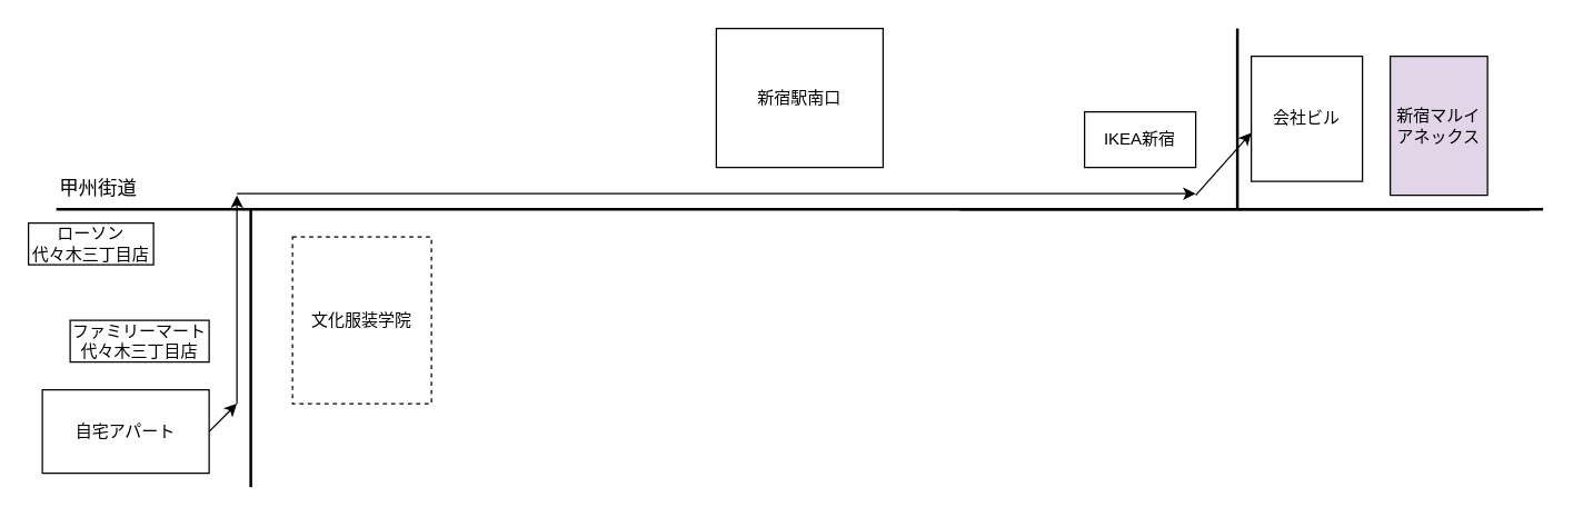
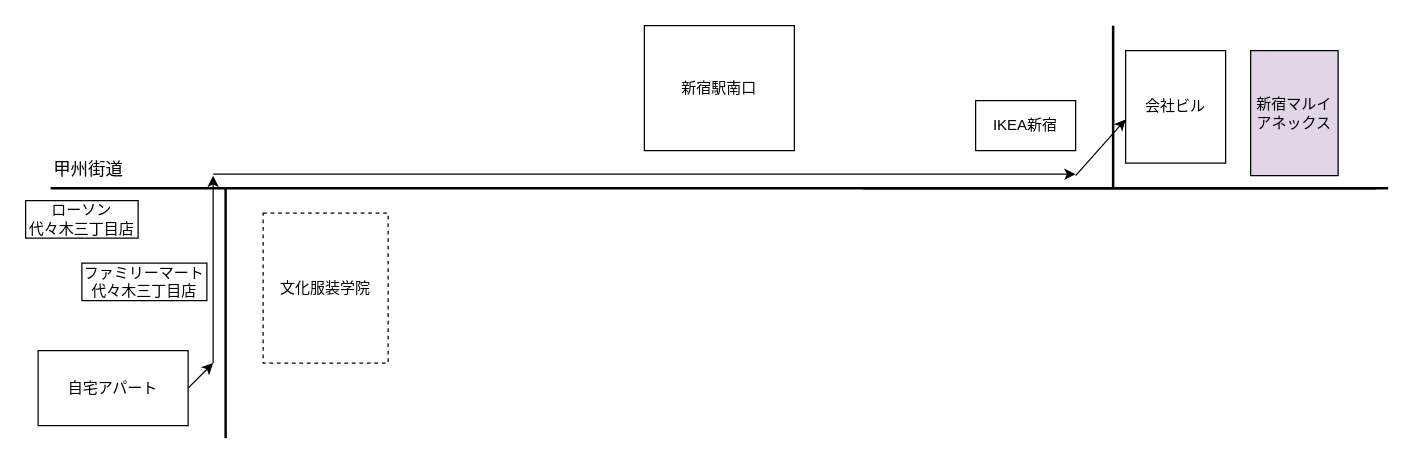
  <mxCell id="0" />
  <mxCell id="1" parent="0" />
  <mxCell id="2" value="会社ビル" style="rounded=0;whiteSpace=wrap;html=1;" parent="1" vertex="1"><mxGeometry x="900" y="40" width="80" height="90" as="geometry" /></mxCell>
  <mxCell id="3" value="自宅アパート" style="rounded=0;whiteSpace=wrap;html=1;" parent="1" vertex="1"><mxGeometry x="30" y="280" width="120" height="60" as="geometry" /></mxCell>
  <mxCell id="4" value="" style="endArrow=none;html=1;rounded=0;strokeWidth=2;" parent="1" edge="1"><mxGeometry width="50" height="50" relative="1" as="geometry"><mxPoint x="40" y="150" as="sourcePoint" /><mxPoint x="1110" y="150" as="targetPoint" /></mxGeometry></mxCell>
  <mxCell id="5" value="" style="endArrow=none;html=1;rounded=0;strokeWidth=2;" parent="1" edge="1"><mxGeometry width="50" height="50" relative="1" as="geometry"><mxPoint x="180" y="350" as="sourcePoint" /><mxPoint x="180" y="150" as="targetPoint" /></mxGeometry></mxCell>
  <mxCell id="6" value="&lt;font style=&quot;font-size: 14px;&quot;&gt;甲州街道&lt;/font&gt;" style="text;html=1;align=center;verticalAlign=middle;resizable=0;points=[];autosize=1;strokeColor=none;fillColor=none;" parent="1" vertex="1"><mxGeometry x="30" y="120" width="80" height="30" as="geometry" /></mxCell>
  <mxCell id="7" value="" style="endArrow=none;html=1;rounded=0;strokeWidth=2;" parent="1" edge="1"><mxGeometry x="-0.075" width="50" height="50" relative="1" as="geometry"><mxPoint x="890" y="150" as="sourcePoint" /><mxPoint x="890" y="20" as="targetPoint" /><Array as="points" /><mxPoint as="offset" /></mxGeometry></mxCell>
  <mxCell id="8" value="IKEA新宿" style="rounded=0;whiteSpace=wrap;html=1;" parent="1" vertex="1"><mxGeometry x="780" y="80" width="80" height="40" as="geometry" /></mxCell>
  <mxCell id="9" value="ローソン&lt;div&gt;代々木三丁目店&lt;/div&gt;" style="rounded=0;whiteSpace=wrap;html=1;" parent="1" vertex="1"><mxGeometry x="20" y="160" width="90" height="30" as="geometry" /></mxCell>
  <mxCell id="10" value="文化服装学院" style="rounded=0;whiteSpace=wrap;html=1;dashed=1;" parent="1" vertex="1"><mxGeometry x="210" y="170" width="100" height="120" as="geometry" /></mxCell>
  <mxCell id="11" value="" style="endArrow=none;html=1;rounded=0;strokeWidth=2;" parent="1" edge="1"><mxGeometry width="50" height="50" relative="1" as="geometry"><mxPoint x="690" y="150" as="sourcePoint" /><mxPoint x="1100" y="150" as="targetPoint" /></mxGeometry></mxCell>
- <mxCell id="12" value="ファミリーマート&lt;div&gt;代々木三丁目店&lt;/div&gt;" style="rounded=0;whiteSpace=wrap;html=1;" vertex="1" parent="1"><mxGeometry x="50" y="230" width="100" height="30" as="geometry" /></mxCell>
+ <mxCell id="12" value="ファミリーマート&lt;div&gt;代々木三丁目店&lt;/div&gt;" style="rounded=0;whiteSpace=wrap;html=1;" vertex="1" parent="1"><mxGeometry x="65" y="210" width="100" height="30" as="geometry" /></mxCell>
  <mxCell id="13" value="新宿駅南口" style="rounded=0;whiteSpace=wrap;html=1;" vertex="1" parent="1"><mxGeometry x="515" y="20" width="120" height="100" as="geometry" /></mxCell>
  <mxCell id="14" value="" style="endArrow=classic;html=1;rounded=0;exitX=1;exitY=0.5;exitDx=0;exitDy=0;" edge="1" parent="1" source="3"><mxGeometry width="50" height="50" relative="1" as="geometry"><mxPoint x="260" y="379" as="sourcePoint" /><mxPoint x="170" y="290" as="targetPoint" /></mxGeometry></mxCell>
  <mxCell id="15" value="" style="endArrow=classic;html=1;rounded=0;" edge="1" parent="1"><mxGeometry width="50" height="50" relative="1" as="geometry"><mxPoint x="170" y="290" as="sourcePoint" /><mxPoint x="170" y="140" as="targetPoint" /></mxGeometry></mxCell>
  <mxCell id="16" value="" style="endArrow=classic;html=1;rounded=0;" edge="1" parent="1"><mxGeometry width="50" height="50" relative="1" as="geometry"><mxPoint x="170" y="138.82" as="sourcePoint" /><mxPoint x="860" y="138.82" as="targetPoint" /></mxGeometry></mxCell>
  <mxCell id="17" value="" style="endArrow=classic;html=1;rounded=0;entryX=0;entryY=0.5;entryDx=0;entryDy=0;" edge="1" parent="1"><mxGeometry width="50" height="50" relative="1" as="geometry"><mxPoint x="860" y="140" as="sourcePoint" /><mxPoint x="900" y="95" as="targetPoint" /></mxGeometry></mxCell>
  <mxCell id="18" value="新宿マルイ&lt;div&gt;アネックス&lt;/div&gt;" style="rounded=0;whiteSpace=wrap;html=1;fillColor=#e1d5e7;" vertex="1" parent="1"><mxGeometry x="1000" y="40" width="70" height="100" as="geometry" /></mxCell>
